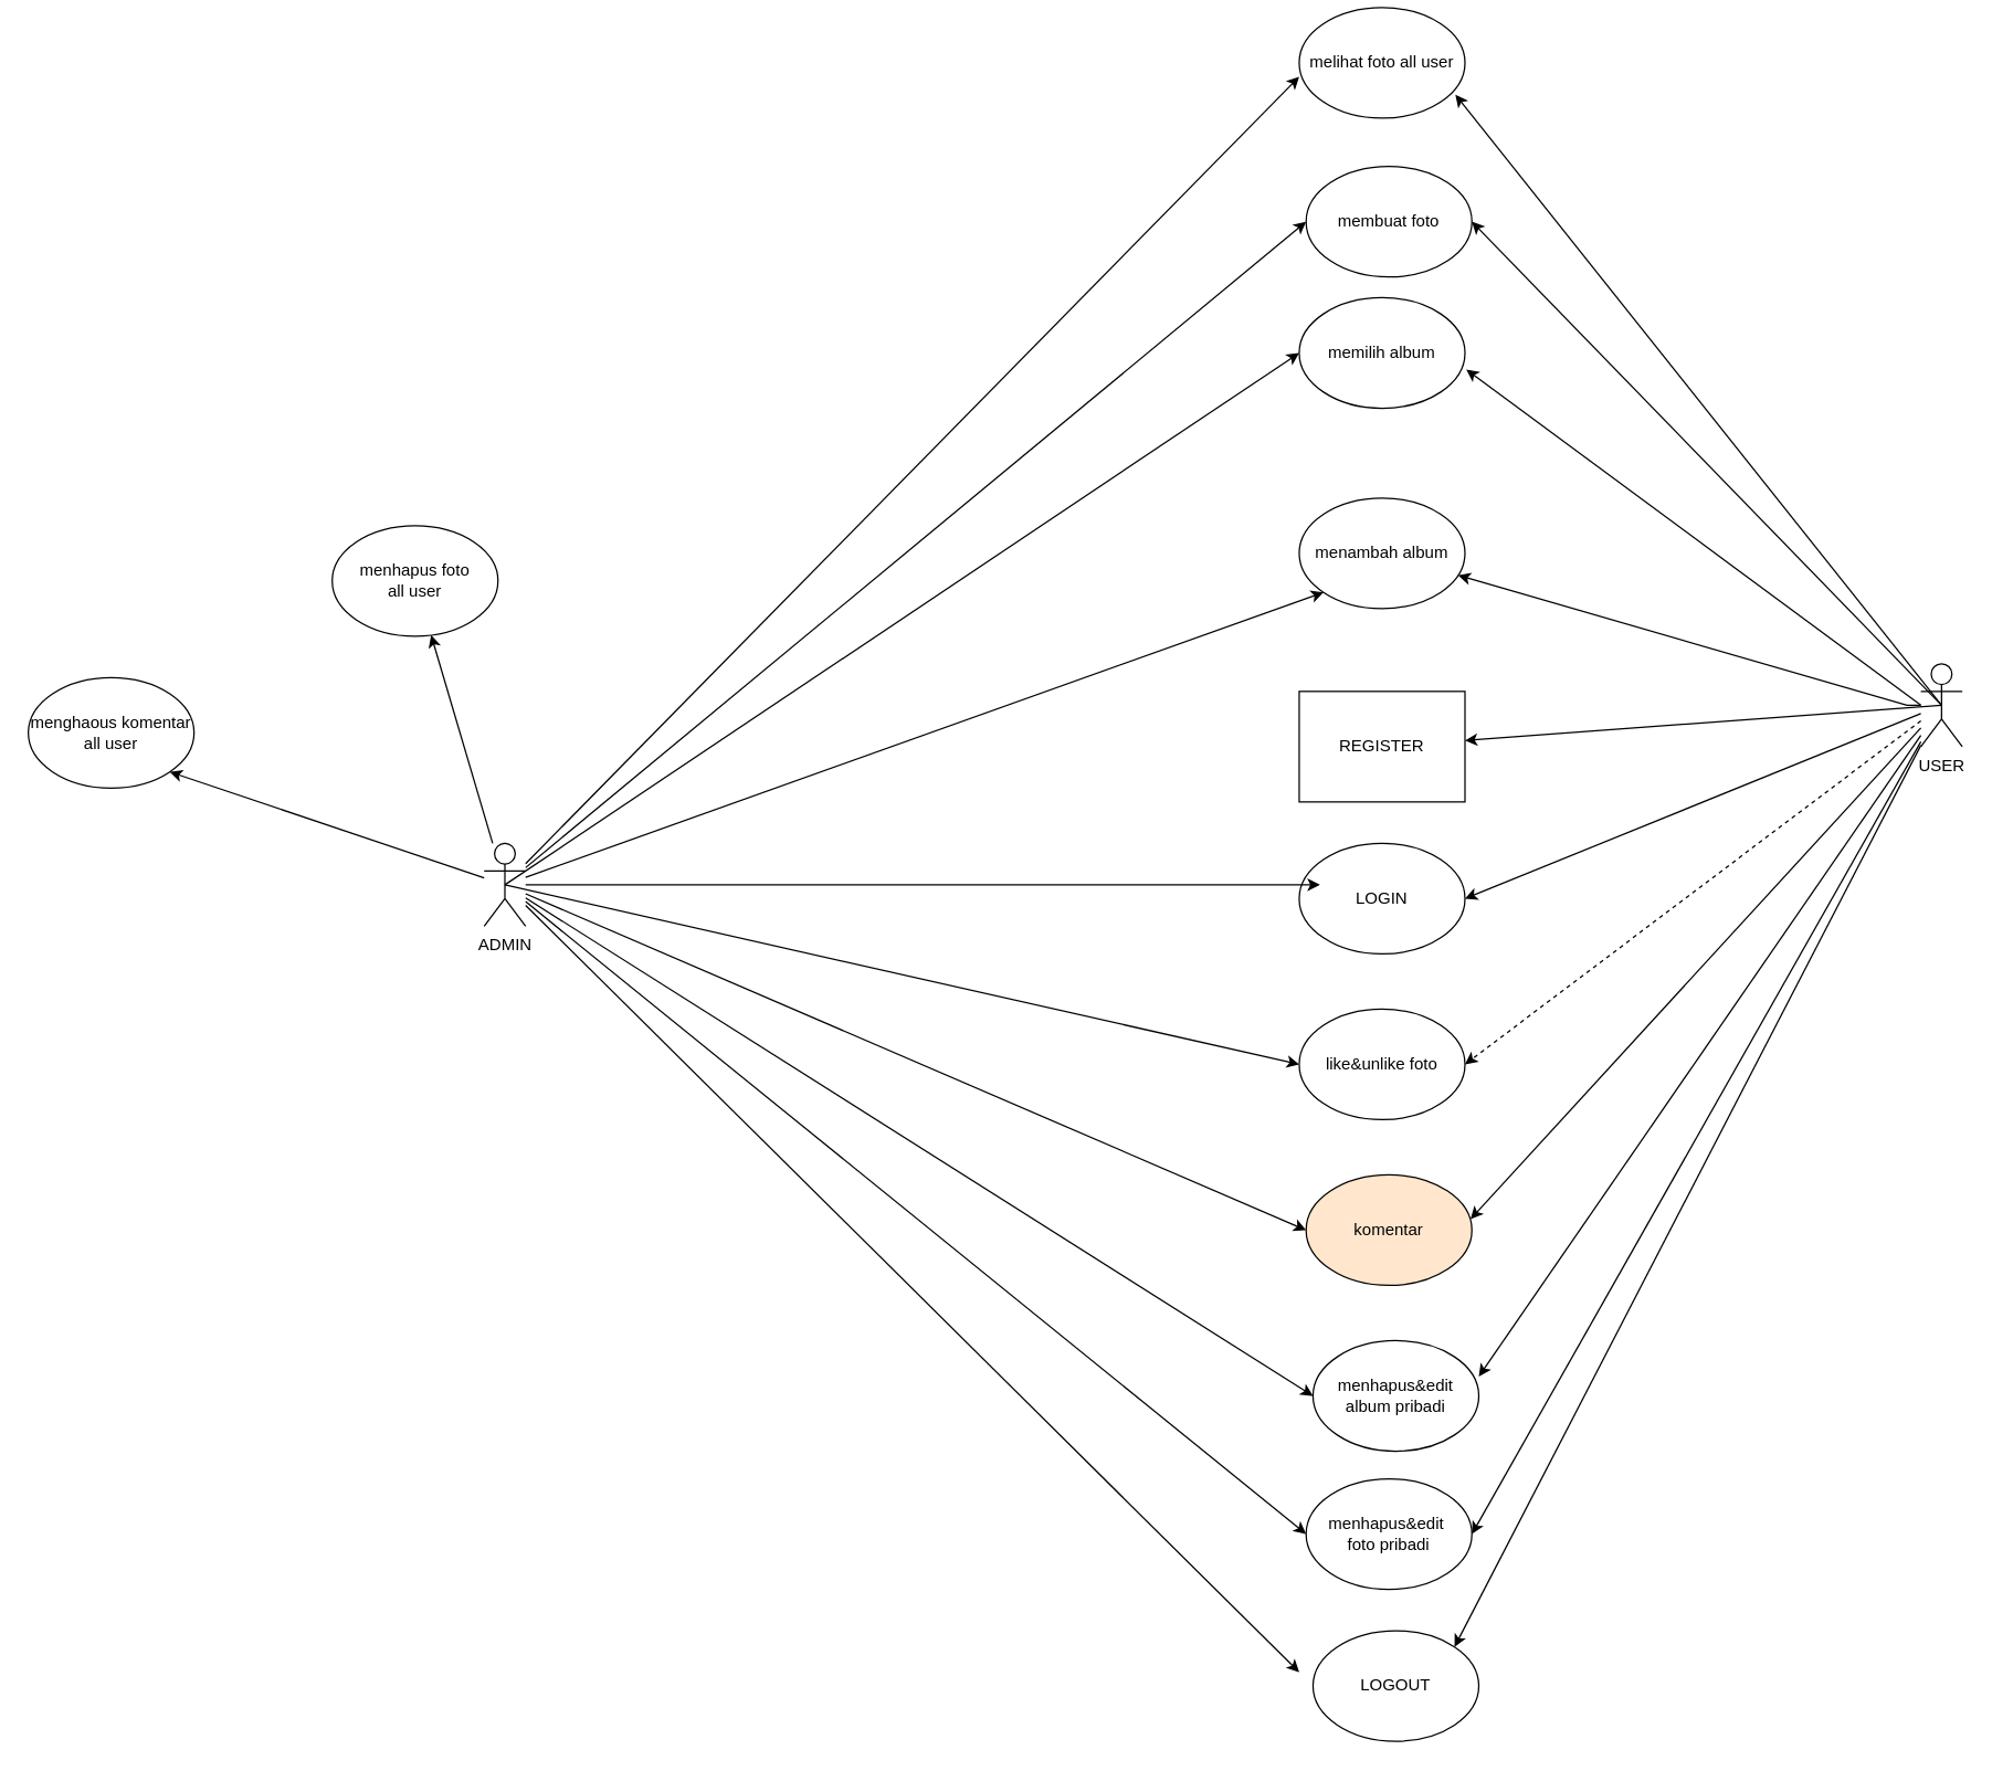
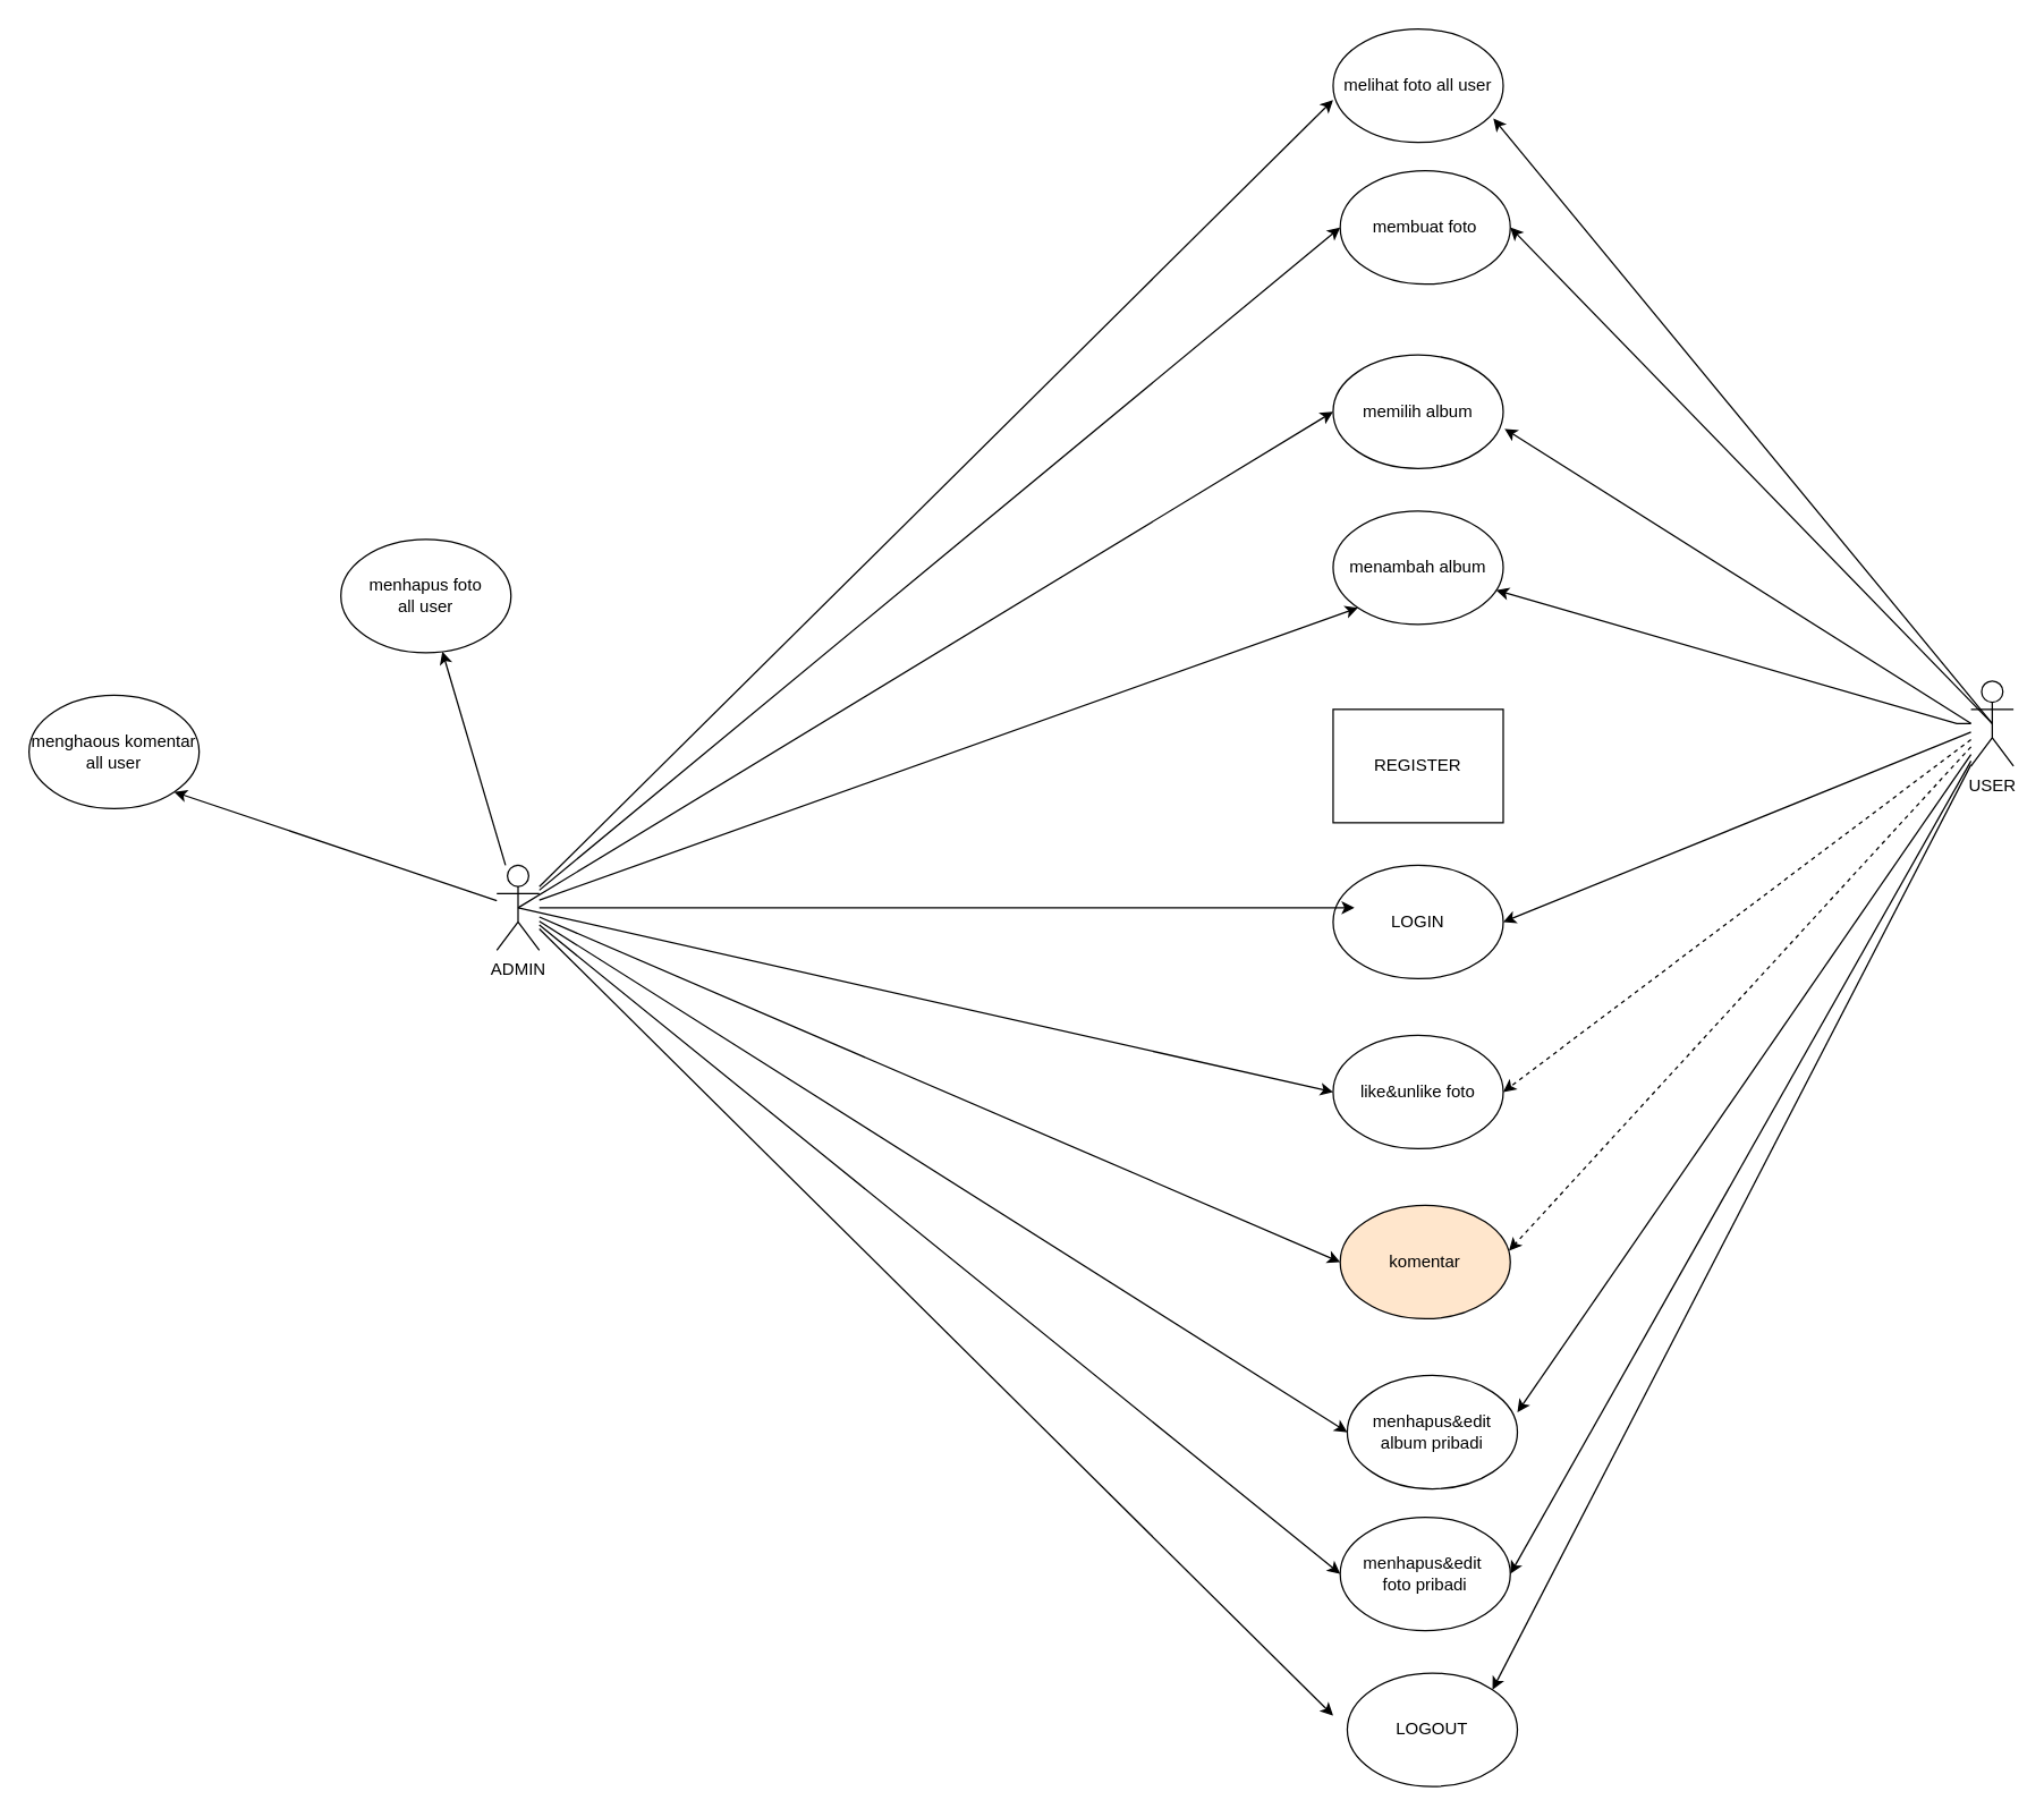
  <mxCell id="0" />
  <mxCell id="1" parent="0" />
  <mxCell id="2" value="ADMIN" style="shape=umlActor;verticalLabelPosition=bottom;verticalAlign=top;html=1;outlineConnect=0;" vertex="1" parent="1"><mxGeometry x="350" y="610" width="30" height="60" as="geometry" /></mxCell>
  <mxCell id="3" value="USER&lt;div&gt;&lt;br&gt;&lt;/div&gt;" style="shape=umlActor;verticalLabelPosition=bottom;verticalAlign=top;html=1;outlineConnect=0;" vertex="1" parent="1"><mxGeometry x="1390" y="480" width="30" height="60" as="geometry" /></mxCell>
  <mxCell id="4" value="REGISTER" style="whiteSpace=wrap;html=1;rounded=0;" vertex="1" parent="1"><mxGeometry x="940" y="500" width="120" height="80" as="geometry" /></mxCell>
  <mxCell id="5" value="LOGIN" style="ellipse;whiteSpace=wrap;html=1;" vertex="1" parent="1"><mxGeometry x="940" y="610" width="120" height="80" as="geometry" /></mxCell>
  <mxCell id="6" style="edgeStyle=orthogonalEdgeStyle;rounded=0;orthogonalLoop=1;jettySize=auto;html=1;entryX=0.125;entryY=0.375;entryDx=0;entryDy=0;entryPerimeter=0;" edge="1" parent="1" source="2" target="5"><mxGeometry relative="1" as="geometry" /></mxCell>
  <mxCell id="7" value="menambah album" style="ellipse;whiteSpace=wrap;html=1;" vertex="1" parent="1"><mxGeometry x="940" y="360" width="120" height="80" as="geometry" /></mxCell>
  <mxCell id="8" value="" style="endArrow=classic;html=1;rounded=0;entryX=0;entryY=1;entryDx=0;entryDy=0;" edge="1" parent="1" source="2" target="7"><mxGeometry width="50" height="50" relative="1" as="geometry"><mxPoint x="920" y="690" as="sourcePoint" /><mxPoint x="970" y="640" as="targetPoint" /></mxGeometry></mxCell>
  <mxCell id="9" value="" style="endArrow=classic;html=1;rounded=0;" edge="1" parent="1" source="3" target="7"><mxGeometry width="50" height="50" relative="1" as="geometry"><mxPoint x="1170" y="570" as="sourcePoint" /><mxPoint x="810" y="570" as="targetPoint" /><Array as="points"><mxPoint x="1380" y="510" /></Array></mxGeometry></mxCell>
- <mxCell id="10" value="memilih album" style="ellipse;whiteSpace=wrap;html=1;" vertex="1" parent="1"><mxGeometry x="940" y="215" width="120" height="80" as="geometry" /></mxCell>
+ <mxCell id="10" value="memilih album" style="ellipse;whiteSpace=wrap;html=1;" vertex="1" parent="1"><mxGeometry x="940" y="250" width="120" height="80" as="geometry" /></mxCell>
  <mxCell id="11" value="" style="endArrow=classic;html=1;rounded=0;entryX=0;entryY=0.5;entryDx=0;entryDy=0;exitX=0.5;exitY=0.5;exitDx=0;exitDy=0;exitPerimeter=0;" edge="1" parent="1" source="2" target="10"><mxGeometry width="50" height="50" relative="1" as="geometry"><mxPoint x="590" y="660" as="sourcePoint" /><mxPoint x="640" y="610" as="targetPoint" /></mxGeometry></mxCell>
  <mxCell id="12" value="" style="endArrow=classic;html=1;rounded=0;entryX=1.008;entryY=0.65;entryDx=0;entryDy=0;entryPerimeter=0;" edge="1" parent="1" target="10"><mxGeometry width="50" height="50" relative="1" as="geometry"><mxPoint x="1390" y="510" as="sourcePoint" /><mxPoint x="1090" y="450" as="targetPoint" /></mxGeometry></mxCell>
  <mxCell id="13" value="membuat foto" style="ellipse;whiteSpace=wrap;html=1;" vertex="1" parent="1"><mxGeometry x="945" y="120" width="120" height="80" as="geometry" /></mxCell>
  <mxCell id="14" value="" style="endArrow=classic;html=1;rounded=0;exitX=0.5;exitY=0.5;exitDx=0;exitDy=0;exitPerimeter=0;entryX=1;entryY=0.5;entryDx=0;entryDy=0;" edge="1" parent="1" source="3" target="13"><mxGeometry width="50" height="50" relative="1" as="geometry"><mxPoint x="1350" y="470" as="sourcePoint" /><mxPoint x="1400" y="420" as="targetPoint" /></mxGeometry></mxCell>
  <mxCell id="15" value="" style="endArrow=classic;html=1;rounded=0;entryX=0;entryY=0.5;entryDx=0;entryDy=0;" edge="1" parent="1" source="2" target="13"><mxGeometry width="50" height="50" relative="1" as="geometry"><mxPoint x="630" y="520" as="sourcePoint" /><mxPoint x="680" y="470" as="targetPoint" /></mxGeometry></mxCell>
  <mxCell id="16" value="menhapus foto&lt;div&gt;all user&lt;/div&gt;" style="ellipse;whiteSpace=wrap;html=1;" vertex="1" parent="1"><mxGeometry x="240" y="380" width="120" height="80" as="geometry" /></mxCell>
  <mxCell id="17" value="like&amp;amp;unlike foto" style="ellipse;whiteSpace=wrap;html=1;" vertex="1" parent="1"><mxGeometry x="940" y="730" width="120" height="80" as="geometry" /></mxCell>
  <mxCell id="18" value="" style="endArrow=classic;html=1;rounded=0;exitX=0.5;exitY=0.5;exitDx=0;exitDy=0;exitPerimeter=0;entryX=0;entryY=0.5;entryDx=0;entryDy=0;" edge="1" parent="1" source="2" target="17"><mxGeometry width="50" height="50" relative="1" as="geometry"><mxPoint x="640" y="820" as="sourcePoint" /><mxPoint x="690" y="770" as="targetPoint" /></mxGeometry></mxCell>
  <mxCell id="19" value="" style="endArrow=classic;html=1;rounded=0;entryX=1;entryY=0.5;entryDx=0;entryDy=0;dashed=1;" edge="1" parent="1" source="3" target="17"><mxGeometry width="50" height="50" relative="1" as="geometry"><mxPoint x="1530" y="760" as="sourcePoint" /><mxPoint x="1580" y="710" as="targetPoint" /></mxGeometry></mxCell>
  <mxCell id="20" value="" style="endArrow=classic;html=1;rounded=0;entryX=1;entryY=0.5;entryDx=0;entryDy=0;" edge="1" parent="1" source="3" target="5"><mxGeometry width="50" height="50" relative="1" as="geometry"><mxPoint x="840" y="610" as="sourcePoint" /><mxPoint x="890" y="560" as="targetPoint" /></mxGeometry></mxCell>
  <mxCell id="21" value="komentar" style="ellipse;whiteSpace=wrap;html=1;fillColor=#ffe6cc;" vertex="1" parent="1"><mxGeometry x="945" y="850" width="120" height="80" as="geometry" /></mxCell>
- <mxCell id="22" value="" style="endArrow=classic;html=1;rounded=0;entryX=0.992;entryY=0.4;entryDx=0;entryDy=0;entryPerimeter=0;" edge="1" parent="1" source="3" target="21"><mxGeometry width="50" height="50" relative="1" as="geometry"><mxPoint x="1110" y="810" as="sourcePoint" /><mxPoint x="1160" y="760" as="targetPoint" /></mxGeometry></mxCell>
+ <mxCell id="22" value="" style="endArrow=classic;html=1;rounded=0;entryX=0.992;entryY=0.4;entryDx=0;entryDy=0;entryPerimeter=0;dashed=1;" edge="1" parent="1" source="3" target="21"><mxGeometry width="50" height="50" relative="1" as="geometry"><mxPoint x="1110" y="810" as="sourcePoint" /><mxPoint x="1160" y="760" as="targetPoint" /></mxGeometry></mxCell>
  <mxCell id="23" value="" style="endArrow=classic;html=1;rounded=0;entryX=0;entryY=0.5;entryDx=0;entryDy=0;" edge="1" parent="1" source="2" target="21"><mxGeometry width="50" height="50" relative="1" as="geometry"><mxPoint x="910" y="600" as="sourcePoint" /><mxPoint x="960" y="550" as="targetPoint" /></mxGeometry></mxCell>
  <mxCell id="24" value="menghaous komentar all user" style="ellipse;whiteSpace=wrap;html=1;" vertex="1" parent="1"><mxGeometry x="20" y="490" width="120" height="80" as="geometry" /></mxCell>
- <mxCell id="25" value="" style="endArrow=classic;html=1;rounded=0;exitX=0.5;exitY=0.5;exitDx=0;exitDy=0;exitPerimeter=0;" edge="1" parent="1" source="3" target="4"><mxGeometry width="50" height="50" relative="1" as="geometry"><mxPoint x="1120" y="570" as="sourcePoint" /><mxPoint x="1170" y="520" as="targetPoint" /></mxGeometry></mxCell>
  <mxCell id="26" value="menhapus&amp;amp;edit album pribadi" style="ellipse;whiteSpace=wrap;html=1;" vertex="1" parent="1"><mxGeometry x="950" y="970" width="120" height="80" as="geometry" /></mxCell>
  <mxCell id="27" value="" style="endArrow=classic;html=1;rounded=0;entryX=0;entryY=0.5;entryDx=0;entryDy=0;" edge="1" parent="1" source="2" target="26"><mxGeometry width="50" height="50" relative="1" as="geometry"><mxPoint x="600" y="880" as="sourcePoint" /><mxPoint x="650" y="830" as="targetPoint" /></mxGeometry></mxCell>
  <mxCell id="28" value="" style="endArrow=classic;html=1;rounded=0;entryX=1;entryY=0.325;entryDx=0;entryDy=0;entryPerimeter=0;" edge="1" parent="1" source="3" target="26"><mxGeometry width="50" height="50" relative="1" as="geometry"><mxPoint x="1220" y="900" as="sourcePoint" /><mxPoint x="1270" y="850" as="targetPoint" /></mxGeometry></mxCell>
  <mxCell id="29" value="" style="endArrow=classic;html=1;rounded=0;" edge="1" parent="1" source="2" target="16"><mxGeometry width="50" height="50" relative="1" as="geometry"><mxPoint x="500" y="630" as="sourcePoint" /><mxPoint x="550" y="580" as="targetPoint" /></mxGeometry></mxCell>
  <mxCell id="30" value="" style="endArrow=classic;html=1;rounded=0;entryX=1;entryY=1;entryDx=0;entryDy=0;" edge="1" parent="1" source="2" target="24"><mxGeometry width="50" height="50" relative="1" as="geometry"><mxPoint x="340" y="740" as="sourcePoint" /><mxPoint x="390" y="690" as="targetPoint" /></mxGeometry></mxCell>
  <mxCell id="31" value="menhapus&amp;amp;edit&amp;nbsp;&lt;div&gt;foto pribadi&lt;/div&gt;" style="ellipse;whiteSpace=wrap;html=1;" vertex="1" parent="1"><mxGeometry x="945" y="1070" width="120" height="80" as="geometry" /></mxCell>
  <mxCell id="32" value="" style="endArrow=classic;html=1;rounded=0;entryX=0;entryY=0.5;entryDx=0;entryDy=0;" edge="1" parent="1" source="2" target="31"><mxGeometry width="50" height="50" relative="1" as="geometry"><mxPoint x="510" y="840" as="sourcePoint" /><mxPoint x="560" y="790" as="targetPoint" /></mxGeometry></mxCell>
  <mxCell id="33" value="" style="endArrow=classic;html=1;rounded=0;entryX=1;entryY=0.5;entryDx=0;entryDy=0;" edge="1" parent="1" source="3" target="31"><mxGeometry width="50" height="50" relative="1" as="geometry"><mxPoint x="1200" y="970" as="sourcePoint" /><mxPoint x="1250" y="920" as="targetPoint" /></mxGeometry></mxCell>
  <mxCell id="34" value="LOGOUT" style="ellipse;whiteSpace=wrap;html=1;" vertex="1" parent="1"><mxGeometry x="950" y="1180" width="120" height="80" as="geometry" /></mxCell>
  <mxCell id="35" value="" style="endArrow=classic;html=1;rounded=0;" edge="1" parent="1" source="2"><mxGeometry width="50" height="50" relative="1" as="geometry"><mxPoint x="920" y="1070" as="sourcePoint" /><mxPoint x="940" y="1210" as="targetPoint" /></mxGeometry></mxCell>
  <mxCell id="36" value="" style="endArrow=classic;html=1;rounded=0;entryX=1;entryY=0;entryDx=0;entryDy=0;" edge="1" parent="1" source="3" target="34"><mxGeometry width="50" height="50" relative="1" as="geometry"><mxPoint x="1330" y="960" as="sourcePoint" /><mxPoint x="1380" y="910" as="targetPoint" /></mxGeometry></mxCell>
- <mxCell id="37" value="melihat foto all user" style="ellipse;whiteSpace=wrap;html=1;" vertex="1" parent="1"><mxGeometry x="940" y="5" width="120" height="80" as="geometry" /></mxCell>
+ <mxCell id="37" value="melihat foto all user" style="ellipse;whiteSpace=wrap;html=1;" vertex="1" parent="1"><mxGeometry x="940" y="20" width="120" height="80" as="geometry" /></mxCell>
  <mxCell id="38" value="" style="endArrow=classic;html=1;rounded=0;entryX=0;entryY=0.625;entryDx=0;entryDy=0;entryPerimeter=0;" edge="1" parent="1" source="2" target="37"><mxGeometry width="50" height="50" relative="1" as="geometry"><mxPoint x="540" y="400" as="sourcePoint" /><mxPoint x="590" y="350" as="targetPoint" /></mxGeometry></mxCell>
  <mxCell id="39" value="" style="endArrow=classic;html=1;rounded=0;entryX=0.942;entryY=0.788;entryDx=0;entryDy=0;entryPerimeter=0;exitX=0.5;exitY=0.5;exitDx=0;exitDy=0;exitPerimeter=0;" edge="1" parent="1" source="3" target="37"><mxGeometry width="50" height="50" relative="1" as="geometry"><mxPoint x="1450" y="390" as="sourcePoint" /><mxPoint x="1500" y="340" as="targetPoint" /></mxGeometry></mxCell>
